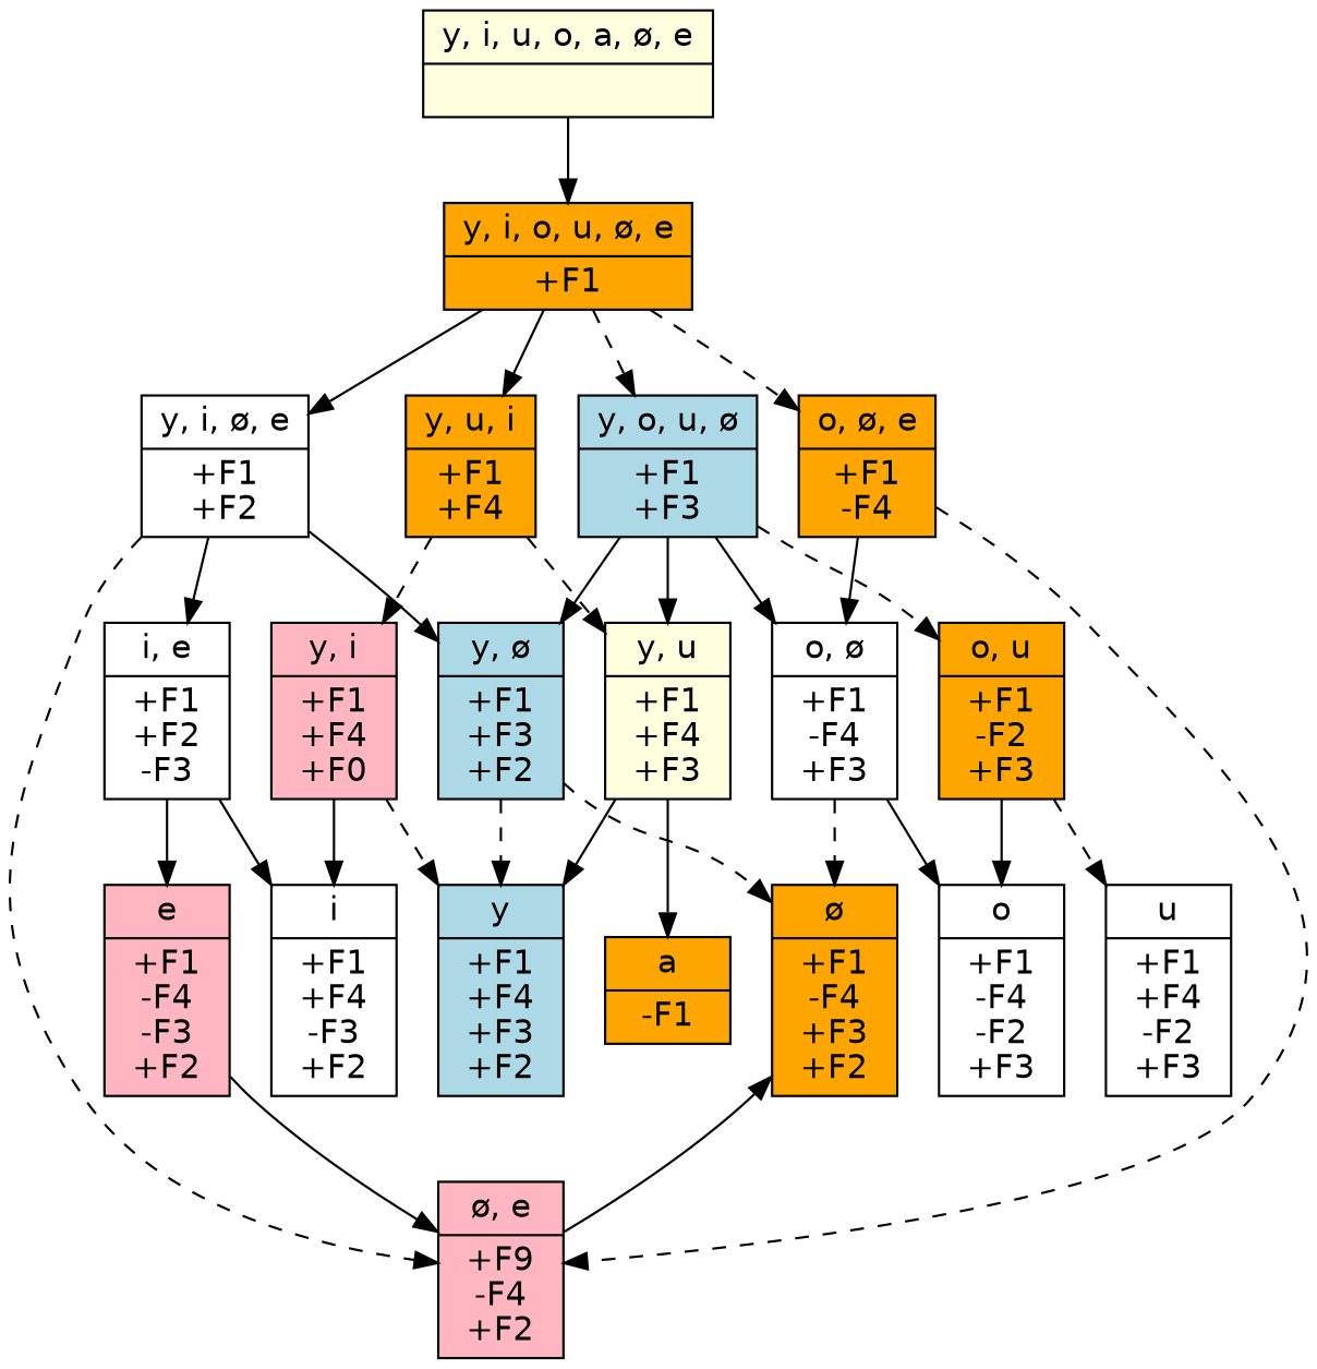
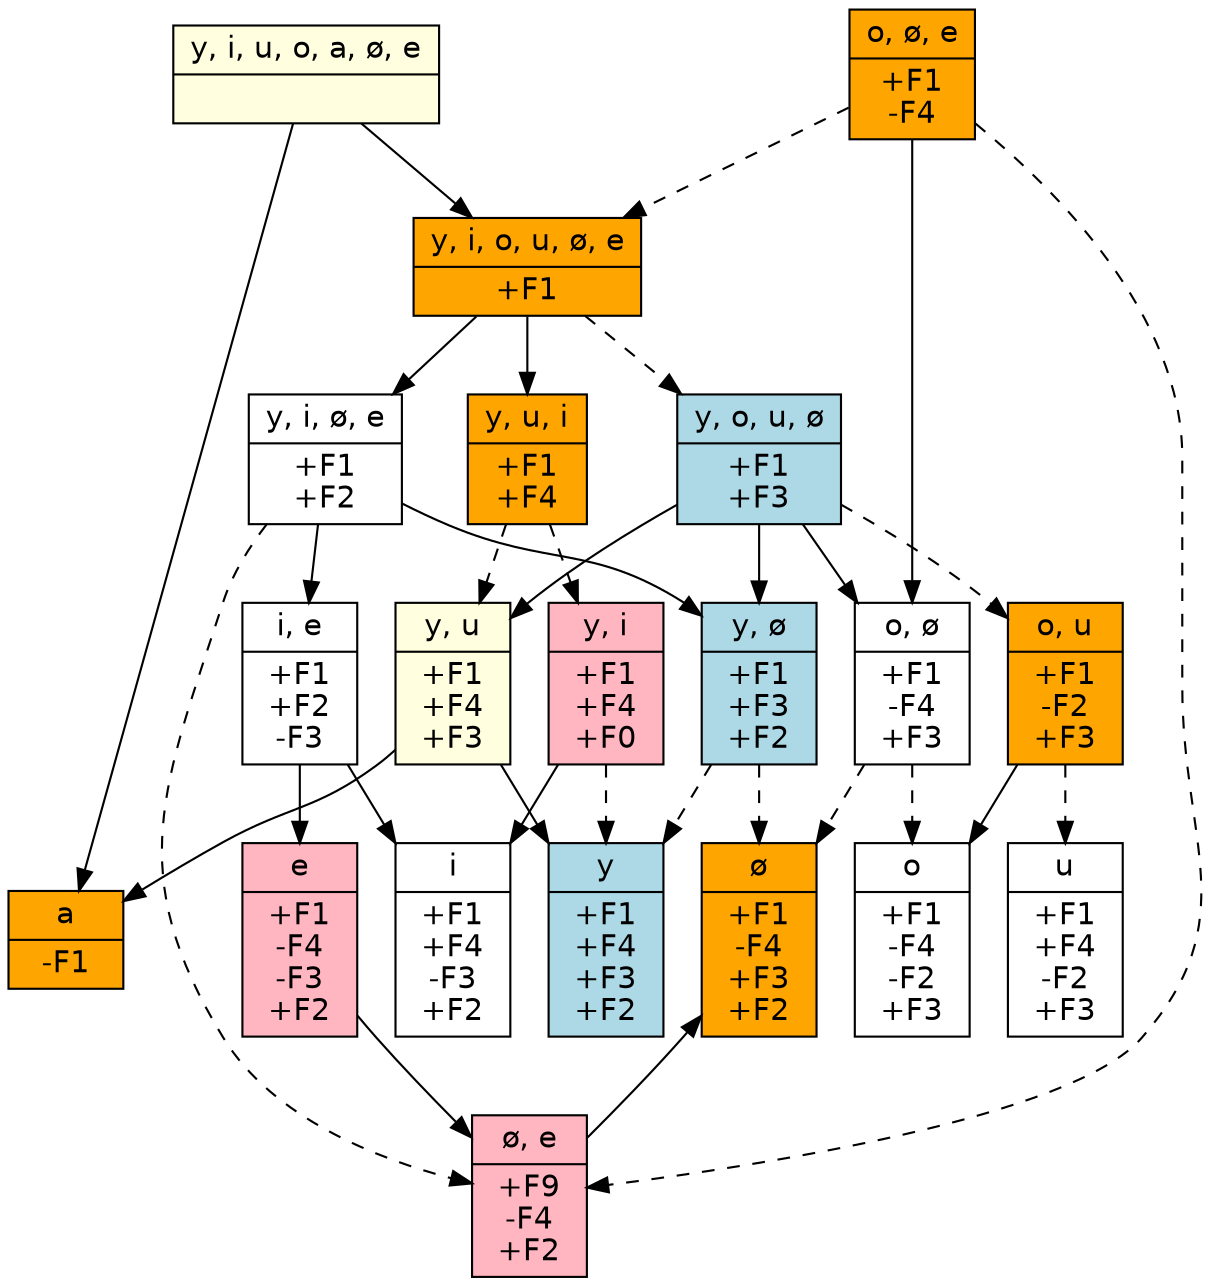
  digraph {
    fontname="DejaVu Sans"
    node [fillcolor=white fontname="DejaVu Sans" shape=record style=filled]
    edge [fontname="DejaVu Sans" style=solid]
    n1 [label="{<segs> i |<feats> +F1\n+F4\n-F3\n+F2 }"]
    n2 [fillcolor=lightblue label="{<segs> y |<feats> +F1\n+F4\n+F3\n+F2 }"]
    n3 [label="{<segs> u |<feats> +F1\n+F4\n-F2\n+F3 }"]
    n4 [fillcolor=lightpink label="{<segs> e |<feats> +F1\n-F4\n-F3\n+F2 }"]
    n5 [fillcolor=orange label="{<segs> ø |<feats> +F1\n-F4\n+F3\n+F2 }"]
    n6 [label="{<segs> o |<feats> +F1\n-F4\n-F2\n+F3 }"]
    n7 [fillcolor=orange label="{<segs> a |<feats> -F1 }"]
    n8 [fillcolor=lightpink label="{<segs> ø, e |<feats> +F9\n-F4\n+F2 }"]
    n9 [fillcolor=lightyellow label="{<segs> y, i, u, o, a, ø, e |<feats>  }"]
    n10 [fillcolor=orange label="{<segs> y, i, o, u, ø, e |<feats> +F1 }"]
    n11 [label="{<segs> y, i, ø, e |<feats> +F1\n+F2 }"]
    n12 [fillcolor=lightblue label="{<segs> y, o, u, ø |<feats> +F1\n+F3 }"]
    n13 [fillcolor=orange label="{<segs> y, u, i |<feats> +F1\n+F4 }"]
    n14 [fillcolor=orange label="{<segs> o, ø, e |<feats> +F1\n-F4 }"]
    n15 [fillcolor=lightblue label="{<segs> y, ø |<feats> +F1\n+F3\n+F2 }"]
    n16 [label="{<segs> i, e |<feats> +F1\n+F2\n-F3 }"]
    n17 [fillcolor=lightyellow label="{<segs> y, u |<feats> +F1\n+F4\n+F3 }"]
    n18 [fillcolor=orange label="{<segs> o, u |<feats> +F1\n-F2\n+F3 }"]
    n19 [label="{<segs> o, ø |<feats> +F1\n-F4\n+F3 }"]
    n20 [fillcolor=lightpink label="{<segs> y, i |<feats> +F1\n+F4\n+F0 }"]
    subgraph sub_1 {
      rank=same
      n1
      n2
      n3
      n4
      n5
      n6
      n7
    }
    n4 -> n8
    n8 -> n5
+   n9 -> n7
    n9 -> n10
    n10 -> n11
    n10 -> n12 [style=dashed]
    n10 -> n13
-   n10 -> n14 [style=dashed]
+   n14 -> n10 [style=dashed]
    n11 -> n8 [style=dashed]
    n11 -> n15
    n11 -> n16
    n12 -> n15
    n12 -> n17
    n12 -> n18 [style=dashed]
    n12 -> n19
    n13 -> n17 [style=dashed]
    n13 -> n20 [style=dashed]
    n14 -> n8 [style=dashed]
    n14 -> n19
    n15 -> n2 [style=dashed]
    n15 -> n5 [style=dashed]
    n16 -> n1
    n16 -> n4
    n17 -> n2
    n17 -> n7
    n18 -> n3 [style=dashed]
    n18 -> n6
    n19 -> n5 [style=dashed]
-   n19 -> n6
+   n19 -> n6 [style=dashed]
    n20 -> n1
    n20 -> n2 [style=dashed]
  }
